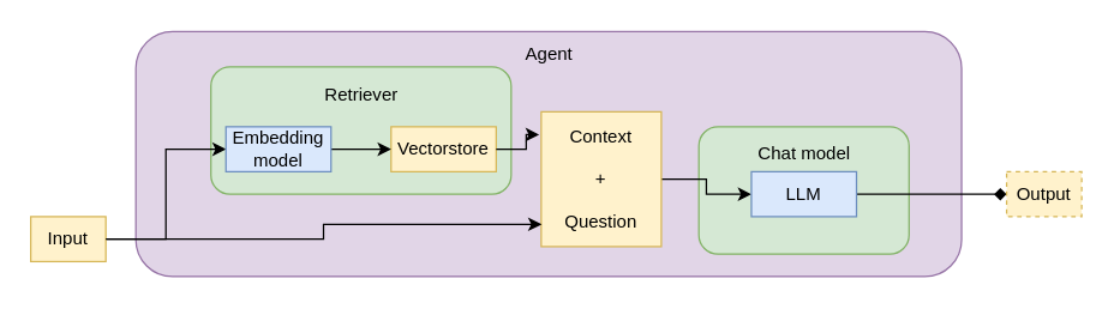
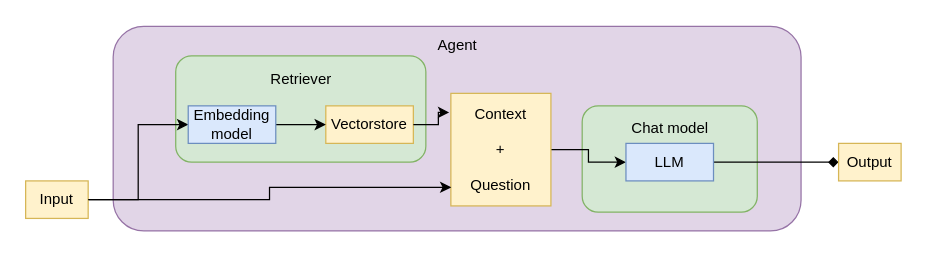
  <mxCell id="0" />
  <mxCell id="1" parent="0" />
  <mxCell id="2" value="" style="rounded=1;whiteSpace=wrap;html=1;fillColor=#e1d5e7;strokeColor=#9673a6;" vertex="1" parent="1"><mxGeometry x="90" y="20.5" width="550" height="163.5" as="geometry" /></mxCell>
  <mxCell id="3" value="" style="rounded=1;whiteSpace=wrap;html=1;fillColor=#d5e8d4;strokeColor=#82b366;" vertex="1" parent="1"><mxGeometry x="465" y="84" width="140" height="85" as="geometry" /></mxCell>
  <mxCell id="4" value="Chat model" style="text;html=1;align=center;verticalAlign=middle;resizable=0;points=[];autosize=1;strokeColor=none;fillColor=none;" vertex="1" parent="1"><mxGeometry x="495" y="87" width="80" height="30" as="geometry" /></mxCell>
  <mxCell id="5" value="" style="rounded=1;whiteSpace=wrap;html=1;fillColor=#d5e8d4;strokeColor=#82b366;" vertex="1" parent="1"><mxGeometry x="140" y="44" width="200" height="85" as="geometry" /></mxCell>
  <mxCell id="6" style="edgeStyle=orthogonalEdgeStyle;rounded=0;orthogonalLoop=1;jettySize=auto;html=1;entryX=0;entryY=0.5;entryDx=0;entryDy=0;" edge="1" parent="1" source="7" target="10"><mxGeometry relative="1" as="geometry" /></mxCell>
  <mxCell id="7" value="Input" style="rounded=0;whiteSpace=wrap;html=1;fillColor=#fff2cc;strokeColor=#d6b656;" vertex="1" parent="1"><mxGeometry x="20" y="144" width="50" height="30" as="geometry" /></mxCell>
  <mxCell id="8" value="Vectorstore" style="rounded=0;whiteSpace=wrap;html=1;fillColor=#fff2cc;strokeColor=#d6b656;" vertex="1" parent="1"><mxGeometry x="260" y="84" width="70" height="30" as="geometry" /></mxCell>
  <mxCell id="9" style="edgeStyle=orthogonalEdgeStyle;rounded=0;orthogonalLoop=1;jettySize=auto;html=1;" edge="1" parent="1" source="10" target="8"><mxGeometry relative="1" as="geometry" /></mxCell>
  <mxCell id="10" value="Embedding model" style="rounded=0;whiteSpace=wrap;html=1;fillColor=#dae8fc;strokeColor=#6c8ebf;" vertex="1" parent="1"><mxGeometry x="150" y="84" width="70" height="30" as="geometry" /></mxCell>
  <mxCell id="11" style="edgeStyle=orthogonalEdgeStyle;rounded=0;orthogonalLoop=1;jettySize=auto;html=1;entryX=0;entryY=0.5;entryDx=0;entryDy=0;" edge="1" parent="1" source="12" target="16"><mxGeometry relative="1" as="geometry" /></mxCell>
  <mxCell id="12" value="&lt;div&gt;Context&lt;/div&gt;&lt;div&gt;&lt;br&gt;&lt;/div&gt;&lt;div&gt;+&lt;/div&gt;&lt;div&gt;&lt;br&gt;&lt;/div&gt;&lt;div&gt;Question&lt;br&gt;&lt;/div&gt;" style="rounded=0;whiteSpace=wrap;html=1;fillColor=#fff2cc;strokeColor=#d6b656;" vertex="1" parent="1"><mxGeometry x="360" y="74" width="80" height="90" as="geometry" /></mxCell>
  <mxCell id="13" style="edgeStyle=orthogonalEdgeStyle;rounded=0;orthogonalLoop=1;jettySize=auto;html=1;entryX=0.004;entryY=0.835;entryDx=0;entryDy=0;entryPerimeter=0;" edge="1" parent="1" source="7" target="12"><mxGeometry relative="1" as="geometry" /></mxCell>
  <mxCell id="14" style="edgeStyle=orthogonalEdgeStyle;rounded=0;orthogonalLoop=1;jettySize=auto;html=1;entryX=-0.017;entryY=0.169;entryDx=0;entryDy=0;entryPerimeter=0;" edge="1" parent="1" source="8" target="12"><mxGeometry relative="1" as="geometry" /></mxCell>
  <mxCell id="15" style="edgeStyle=orthogonalEdgeStyle;rounded=0;orthogonalLoop=1;jettySize=auto;html=1;entryX=0;entryY=0.5;entryDx=0;entryDy=0;endArrow=diamond;" edge="1" parent="1" source="16" target="17"><mxGeometry relative="1" as="geometry" /></mxCell>
  <mxCell id="16" value="LLM" style="rounded=0;whiteSpace=wrap;html=1;fillColor=#dae8fc;strokeColor=#6c8ebf;" vertex="1" parent="1"><mxGeometry x="500" y="114" width="70" height="30" as="geometry" /></mxCell>
- <mxCell id="17" value="Output" style="rounded=0;whiteSpace=wrap;html=1;fillColor=#fff2cc;strokeColor=#d6b656;dashed=1;" vertex="1" parent="1"><mxGeometry x="670" y="114" width="50" height="30" as="geometry" /></mxCell>
+ <mxCell id="17" value="Output" style="rounded=0;whiteSpace=wrap;html=1;fillColor=#fff2cc;strokeColor=#d6b656;" vertex="1" parent="1"><mxGeometry x="670" y="114" width="50" height="30" as="geometry" /></mxCell>
  <mxCell id="18" value="Retriever" style="text;html=1;align=center;verticalAlign=middle;resizable=0;points=[];autosize=1;strokeColor=none;fillColor=none;" vertex="1" parent="1"><mxGeometry x="205" y="48" width="70" height="30" as="geometry" /></mxCell>
  <mxCell id="19" value="Agent" style="text;html=1;align=center;verticalAlign=middle;resizable=0;points=[];autosize=1;strokeColor=none;fillColor=none;" vertex="1" parent="1"><mxGeometry x="340" y="20.5" width="50" height="30" as="geometry" /></mxCell>
